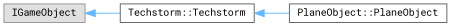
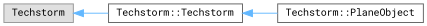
  digraph {
    fontname="Roboto Mono"
    rankdir=LR
    node [color=grey40 fillcolor=white fontname="Roboto Mono" fontsize=10 shape=box style=filled]
    edge [color=steelblue1 dir=back fontname="Roboto Mono" fontsize=10 labelfontname=Helvetica labelfontsize=10 style=solid]
-   n1 [color=grey60 fillcolor="#E0E0E0" height=0.2 label=IGameObject width=0.4]
+   n1 [color=grey60 fillcolor="#E0E0E0" height=0.2 label=Techstorm width=0.4]
    n2 [height=0.2 label="Techstorm::Techstorm" width=0.4]
-   n3 [height=0.2 label="PlaneObject::PlaneObject" width=0.4]
+   n3 [height=0.2 label="Techstorm::PlaneObject" width=0.4]
    n1 -> n2
    n2 -> n3
  }
